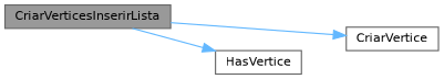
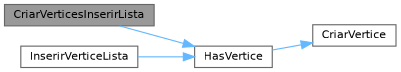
  digraph {
    rankdir=LR
    node [color=grey40 fillcolor=white fontname=Helvetica fontsize=10 shape=box style=filled]
    edge [color=steelblue1 fontname=Helvetica fontsize=10 labelfontname=Helvetica labelfontsize=10 style=solid]
    n1 [color=gray40 fillcolor=grey60 fontcolor=black height=0.2 label=CriarVerticesInserirLista width=0.4]
    n2 [height=0.2 label=CriarVertice width=0.4]
    n3 [height=0.2 label=HasVertice width=0.4]
-   n1 -> n2
+   n4 [height=0.2 label=InserirVerticeLista width=0.4]
+   n3 -> n2
    n1 -> n3
+   n4 -> n3
  }
